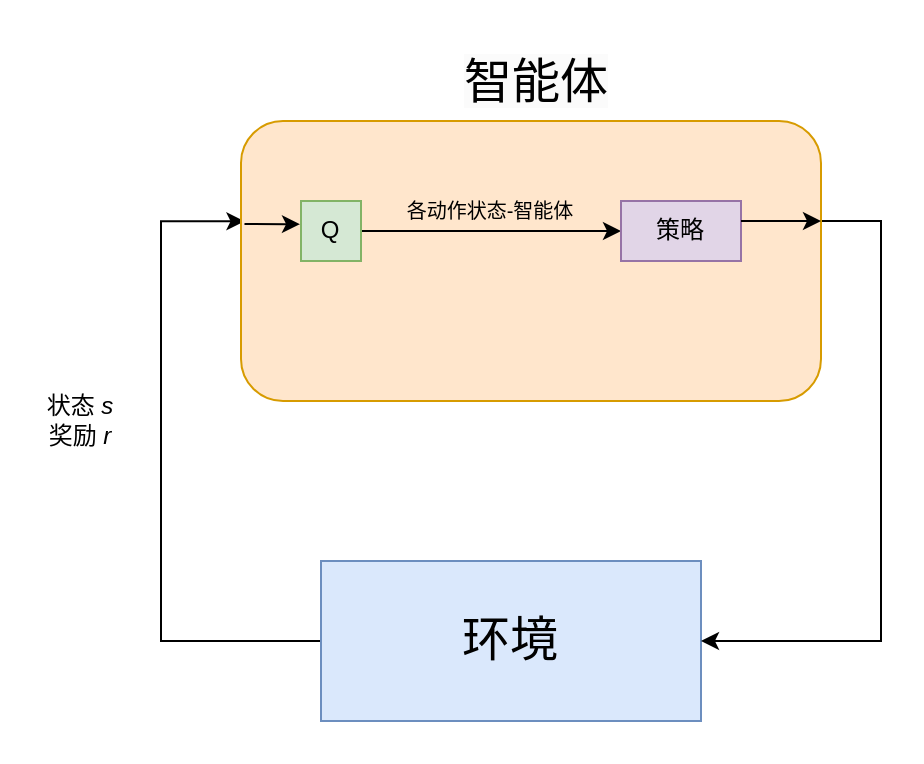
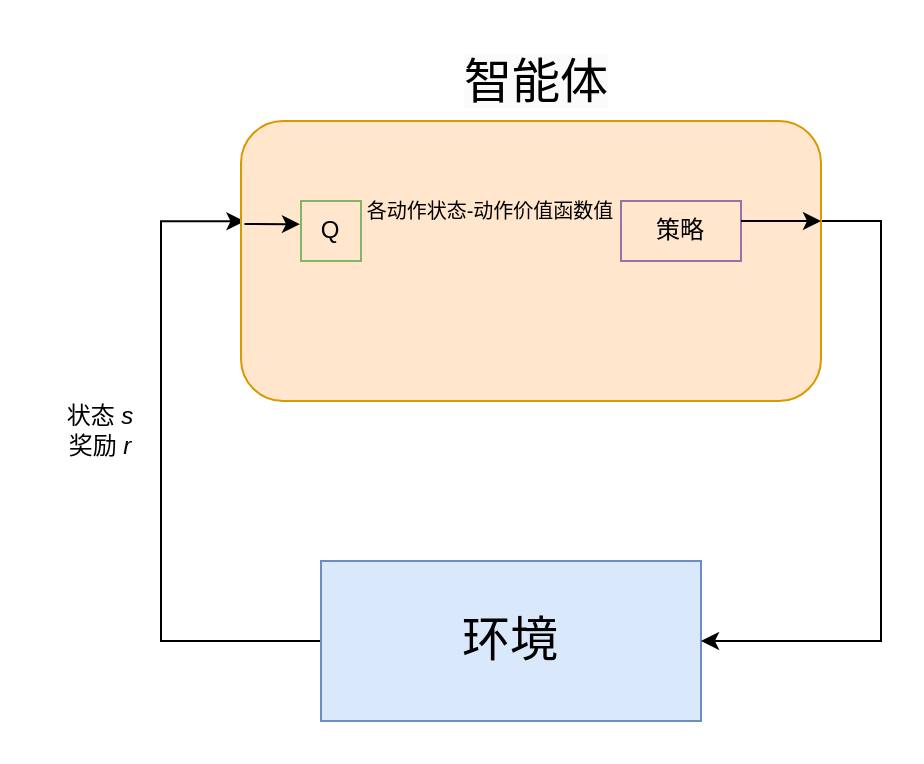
  <mxCell id="0" />
  <mxCell id="1" parent="0" />
  <mxCell id="2" style="edgeStyle=orthogonalEdgeStyle;rounded=0;orthogonalLoop=1;jettySize=auto;html=1;exitX=0;exitY=0.5;exitDx=0;exitDy=0;entryX=0.006;entryY=0.358;entryDx=0;entryDy=0;entryPerimeter=0;" parent="1" source="3" target="5" edge="1"><mxGeometry relative="1" as="geometry"><Array as="points"><mxPoint x="80" y="320" /><mxPoint x="80" y="110" /></Array></mxGeometry></mxCell>
  <mxCell id="3" value="&lt;font style=&quot;font-size: 24px;&quot;&gt;环境&lt;/font&gt;" style="whiteSpace=wrap;html=1;fillColor=#dae8fc;strokeColor=#6c8ebf;rounded=0;" parent="1" vertex="1"><mxGeometry x="160" y="280" width="190" height="80" as="geometry" /></mxCell>
  <mxCell id="4" style="edgeStyle=orthogonalEdgeStyle;rounded=0;orthogonalLoop=1;jettySize=auto;html=1;exitX=1;exitY=0.5;exitDx=0;exitDy=0;entryX=1;entryY=0.5;entryDx=0;entryDy=0;" parent="1" source="5" target="3" edge="1"><mxGeometry relative="1" as="geometry"><Array as="points"><mxPoint x="440" y="110" /><mxPoint x="440" y="320" /></Array></mxGeometry></mxCell>
  <mxCell id="5" value="" style="rounded=1;whiteSpace=wrap;html=1;fillColor=#ffe6cc;strokeColor=#d79b00;" parent="1" vertex="1"><mxGeometry x="120" y="60" width="290" height="140" as="geometry" /></mxCell>
- <mxCell id="6" value="状态 &lt;i&gt;s&lt;/i&gt;&lt;div&gt;奖励&lt;i&gt; r&lt;/i&gt;&lt;/div&gt;" style="text;html=1;align=center;verticalAlign=middle;whiteSpace=wrap;rounded=0;" parent="1" vertex="1"><mxGeometry x="10" y="195" width="60" height="30" as="geometry" /></mxCell>
+ <mxCell id="6" value="状态 &lt;i&gt;s&lt;/i&gt;&lt;div&gt;奖励&lt;i&gt; r&lt;/i&gt;&lt;/div&gt;" style="text;html=1;align=center;verticalAlign=middle;whiteSpace=wrap;rounded=0;" parent="1" vertex="1"><mxGeometry x="20" y="200" width="60" height="30" as="geometry" /></mxCell>
  <mxCell id="7" value="&lt;span style=&quot;color: rgb(0, 0, 0); font-family: Helvetica; font-size: 24px; font-style: normal; font-variant-ligatures: normal; font-variant-caps: normal; font-weight: 400; letter-spacing: normal; orphans: 2; text-align: center; text-indent: 0px; text-transform: none; widows: 2; word-spacing: 0px; -webkit-text-stroke-width: 0px; white-space: normal; background-color: rgb(251, 251, 251); text-decoration-thickness: initial; text-decoration-style: initial; text-decoration-color: initial; display: inline !important; float: none;&quot;&gt;智能体&lt;/span&gt;" style="text;whiteSpace=wrap;html=1;" vertex="1" parent="1"><mxGeometry x="230" y="20" width="110" height="50" as="geometry" /></mxCell>
- <mxCell id="8" style="edgeStyle=orthogonalEdgeStyle;rounded=0;orthogonalLoop=1;jettySize=auto;html=1;exitX=1;exitY=0.5;exitDx=0;exitDy=0;entryX=0;entryY=0.5;entryDx=0;entryDy=0;" edge="1" parent="1" source="9" target="11"><mxGeometry relative="1" as="geometry" /></mxCell>
- <mxCell id="9" value="Q" style="rounded=0;whiteSpace=wrap;html=1;fillColor=#d5e8d4;strokeColor=#82b366;" vertex="1" parent="1"><mxGeometry x="150" y="100" width="30" height="30" as="geometry" /></mxCell>
+ <mxCell id="9" value="Q" style="rounded=0;whiteSpace=wrap;html=1;fillColor=#ffe6cc;strokeColor=#82b366;" vertex="1" parent="1"><mxGeometry x="150" y="100" width="30" height="30" as="geometry" /></mxCell>
  <mxCell id="10" value="" style="endArrow=classic;html=1;rounded=0;exitX=0.006;exitY=0.368;exitDx=0;exitDy=0;exitPerimeter=0;entryX=-0.017;entryY=0.386;entryDx=0;entryDy=0;entryPerimeter=0;" edge="1" parent="1" source="5" target="9"><mxGeometry width="50" height="50" relative="1" as="geometry"><mxPoint x="230" y="160" as="sourcePoint" /><mxPoint x="280" y="110" as="targetPoint" /></mxGeometry></mxCell>
- <mxCell id="11" value="策略" style="rounded=0;whiteSpace=wrap;html=1;fillColor=#e1d5e7;strokeColor=#9673a6;" vertex="1" parent="1"><mxGeometry x="310" y="100" width="60" height="30" as="geometry" /></mxCell>
+ <mxCell id="11" value="策略" style="rounded=0;whiteSpace=wrap;html=1;fillColor=#ffe6cc;strokeColor=#9673a6;" vertex="1" parent="1"><mxGeometry x="310" y="100" width="60" height="30" as="geometry" /></mxCell>
  <mxCell id="12" style="edgeStyle=orthogonalEdgeStyle;rounded=0;orthogonalLoop=1;jettySize=auto;html=1;" edge="1" parent="1"><mxGeometry relative="1" as="geometry"><mxPoint x="370" y="110" as="sourcePoint" /><mxPoint x="410" y="110" as="targetPoint" /><Array as="points"><mxPoint x="380" y="110" /><mxPoint x="380" y="110" /></Array></mxGeometry></mxCell>
- <mxCell id="13" value="&lt;font style=&quot;font-size: 10px;&quot;&gt;各动作状态-智能体&lt;/font&gt;" style="text;html=1;align=center;verticalAlign=middle;whiteSpace=wrap;rounded=0;" vertex="1" parent="1"><mxGeometry x="170" y="90" width="150" height="30" as="geometry" /></mxCell>
+ <mxCell id="13" value="&lt;font style=&quot;font-size: 10px;&quot;&gt;各动作状态-动作价值函数值&lt;/font&gt;" style="text;html=1;align=center;verticalAlign=middle;whiteSpace=wrap;rounded=0;" vertex="1" parent="1"><mxGeometry x="170" y="90" width="150" height="30" as="geometry" /></mxCell>
